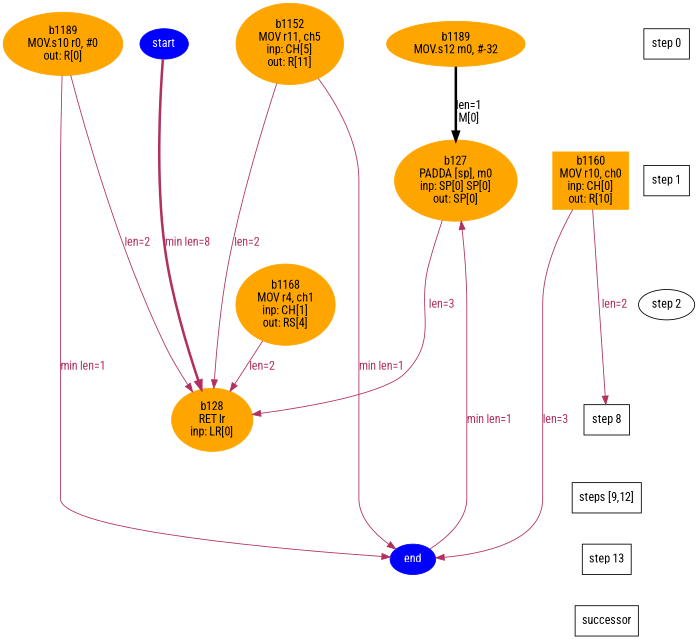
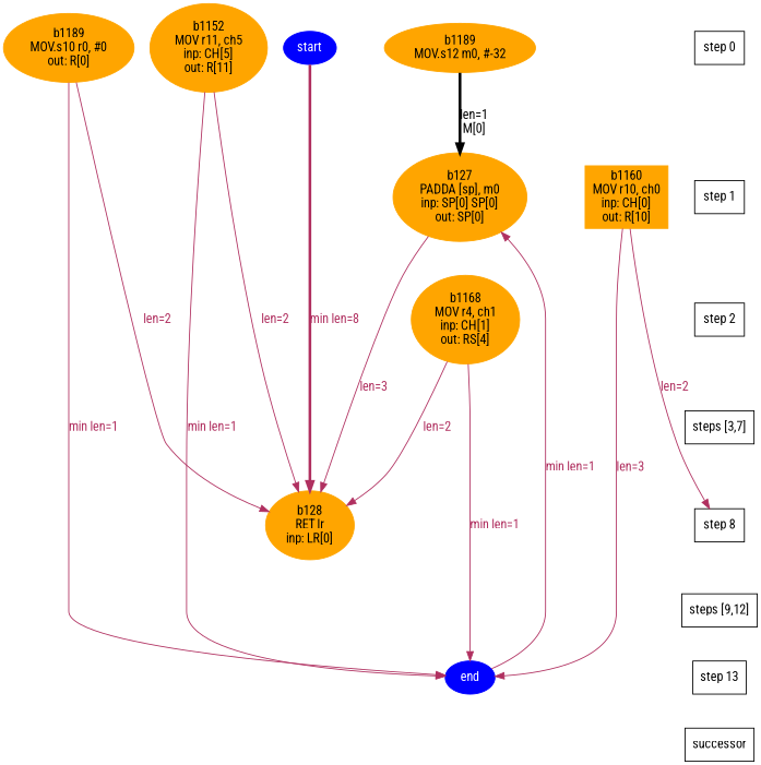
  digraph {
    fontname="Roboto Condensed"
    node [fontname="Roboto Condensed" style=filled shape=box]
    edge [color=maroon fontcolor=maroon fontname="Roboto Condensed" weight=1000]
    n1 [color=orange fontcolor=black label="b127\nPADDA [sp], m0\ninp: SP[0] SP[0]\nout: SP[0]" shape=""]
    n2 [label="step 1" style=""]
    n3 [color=orange fontcolor=black label="b128\nRET lr\ninp: LR[0]" shape=""]
    n4 [label="step 8" style=""]
    n5 [color=orange fontcolor=black label="b1189\nMOV.s10 r0, #0\nout: R[0]" shape=""]
    n6 [label="step 0" style=""]
    n7 [color=orange fontcolor=black label="b1189\nMOV.s12 m0, #-32" shape=""]
    n8 [color=orange fontcolor=black label="b1152\nMOV r11, ch5\ninp: CH[5]\nout: R[11]" shape=""]
    n9 [color=orange fontcolor=black label="b1160\nMOV r10, ch0\ninp: CH[0]\nout: R[10]"]
    n10 [color=orange fontcolor=black label="b1168\nMOV r4, ch1\ninp: CH[1]\nout: RS[4]" shape=""]
-   n11 [label="step 2" shape=ellipse style=""]
+   n11 [label="step 2" style=""]
    n12 [color=blue fontcolor=white label=start shape=""]
    n13 [color=blue fontcolor=white label=end shape=""]
    n14 [label="step 13" style=""]
    n15 [label="steps [9,12]" style=""]
+   n16 [label="steps [3,7]" style=""]
    n17 [label=successor style=""]
    subgraph sub_1 {
      rank=same
      n1
      n2
    }
    subgraph sub_2 {
      rank=same
      n3
      n4
    }
    subgraph sub_3 {
      rank=same
      n5
      n6
    }
    subgraph sub_4 {
      rank=same
      n6
      n7
    }
    subgraph sub_5 {
      rank=same
      n6
      n8
    }
    subgraph sub_6 {
      rank=same
      n2
      n9
    }
    subgraph sub_7 {
      rank=same
      n10
      n11
    }
    subgraph sub_8 {
      rank=same
      n6
      n12
    }
    subgraph sub_9 {
      rank=same
      n13
      n14
    }
    n1 -> n3 [label="len=3"]
    n2 -> n11 [style=invis weight=9000 color="" fontcolor=""]
    n4 -> n15 [style=invis weight=9000 color="" fontcolor=""]
    n5 -> n3 [label="len=2"]
    n5 -> n13 [label="min len=1"]
    n6 -> n2 [style=invis weight=9000 color="" fontcolor=""]
    n7 -> n1 [color=black fontcolor=black label="len=1\nM[0]" penwidth=3]
    n8 -> n3 [label="len=2"]
    n8 -> n13 [label="min len=1"]
    n9 -> n4 [label="len=2"]
    n9 -> n13 [label="len=3"]
    n10 -> n3 [label="len=2"]
+   n10 -> n13 [label="min len=1"]
+   n11 -> n16 [style=invis weight=9000 color="" fontcolor=""]
    n12 -> n3 [label="min len=8" penwidth=3]
    n13 -> n1 [label="min len=1"]
    n14 -> n17 [style=invis weight=9000 color="" fontcolor=""]
    n15 -> n14 [style=invis weight=9000 color="" fontcolor=""]
+   n16 -> n4 [style=invis weight=9000 color="" fontcolor=""]
  }
